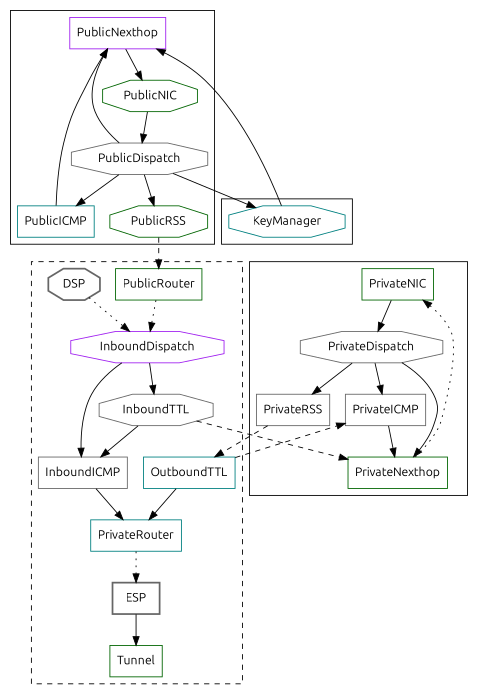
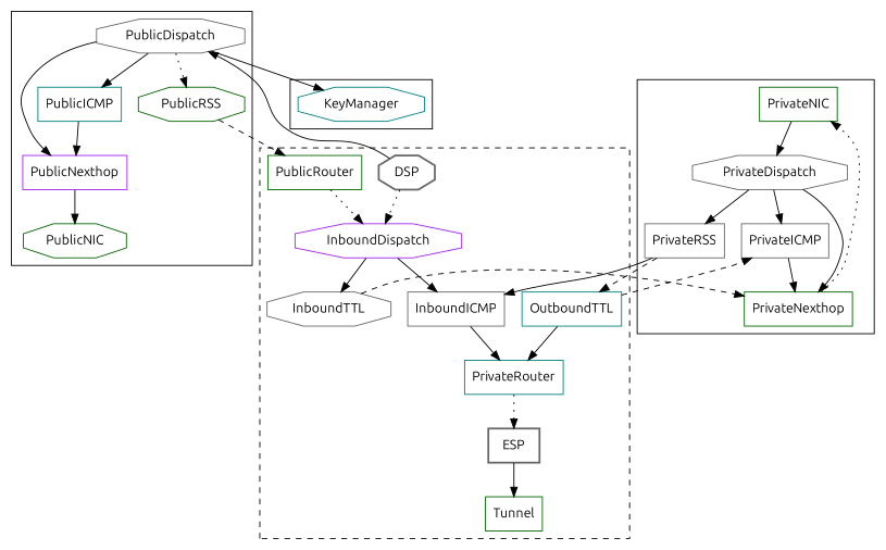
  digraph {
    fontname=Ubuntu
    node [color=gray40 fontname=Ubuntu shape=box]
    edge [fontname=Ubuntu]
    ESP [style=bold]
    Tunnel [color=darkgreen]
    DSP [shape=octagon style=bold]
    OutboundTTL [color=teal]
    InboundTTL [shape=octagon]
    PublicRouter [color=darkgreen]
    PrivateRouter [color=teal]
    InboundDispatch [color=purple shape=octagon]
    InboundICMP
    PrivateNIC [color=darkgreen]
    PrivateNexthop [color=darkgreen]
    PrivateDispatch [shape=octagon]
    PrivateRSS
    PrivateICMP
    PublicNexthop [color=purple]
    PublicRSS [color=darkgreen shape=octagon]
    PublicNIC [color=darkgreen shape=octagon]
    PublicDispatch [shape=octagon]
    PublicICMP [color=teal]
    KeyManager [color=teal shape=octagon]
    subgraph cluster_1 {
      style=dashed
      ESP
      Tunnel
      DSP
      OutboundTTL
      InboundTTL
      PublicRouter
      PrivateRouter
      InboundDispatch
      InboundICMP
    }
    subgraph cluster_2 {
      PrivateNIC
      PrivateNexthop
      PrivateDispatch
      PrivateRSS
      PrivateICMP
    }
    subgraph cluster_3 {
      PublicNexthop
      PublicRSS
      PublicNIC
      PublicDispatch
      PublicICMP
    }
    subgraph cluster_4 {
      KeyManager
    }
    ESP -> Tunnel
    DSP -> InboundDispatch [style=dotted]
    OutboundTTL -> PrivateRouter
    OutboundTTL -> PrivateICMP [style=dashed]
-   InboundTTL -> InboundICMP
+   PrivateRSS -> InboundICMP
    InboundTTL -> PrivateNexthop [style=dashed]
    PublicRouter -> InboundDispatch [style=dotted]
    PrivateRouter -> ESP [style=dotted]
    InboundDispatch -> InboundTTL
    InboundDispatch -> InboundICMP
    InboundICMP -> PrivateRouter
    PrivateNIC -> PrivateDispatch
    PrivateNexthop -> PrivateNIC [style=dotted]
    PrivateDispatch -> PrivateNexthop
    PrivateDispatch -> PrivateRSS
    PrivateDispatch -> PrivateICMP
    PrivateRSS -> OutboundTTL [style=dashed]
    PrivateICMP -> PrivateNexthop
    PublicNexthop -> PublicNIC
    PublicRSS -> PublicRouter [style=dashed]
-   PublicNIC -> PublicDispatch
+   DSP -> PublicDispatch
    PublicDispatch -> PublicNexthop
-   PublicDispatch -> PublicRSS
+   PublicDispatch -> PublicRSS [style=dotted]
    PublicDispatch -> PublicICMP
    PublicDispatch -> KeyManager
    PublicICMP -> PublicNexthop
-   KeyManager -> PublicNexthop
  }
